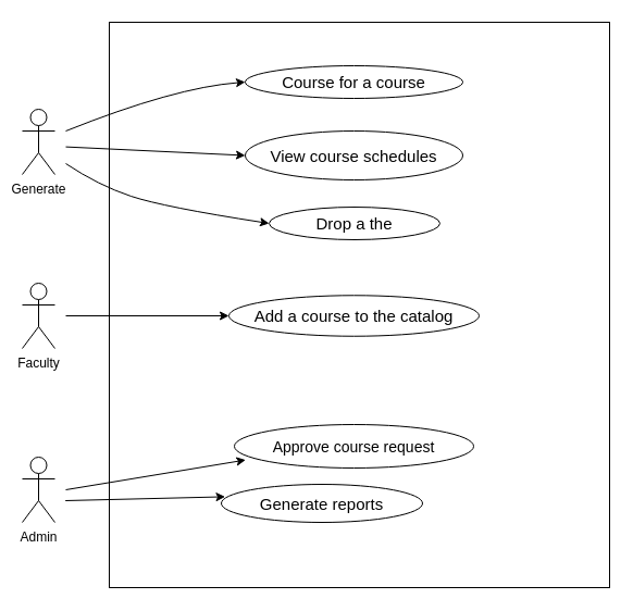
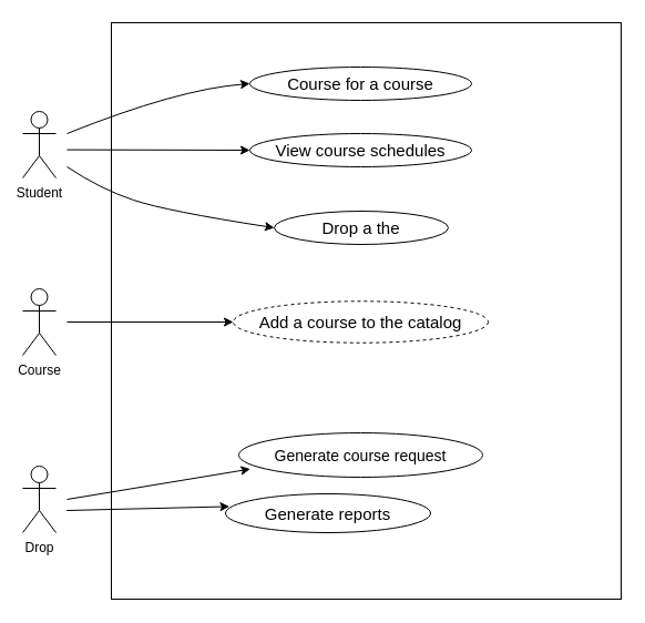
  <mxCell id="0" />
  <mxCell id="1" parent="0" />
- <mxCell id="2" value="Generate" style="shape=umlActor;verticalLabelPosition=bottom;verticalAlign=top;html=1;outlineConnect=0;" vertex="1" parent="1"><mxGeometry x="20" y="100" width="30" height="60" as="geometry" /></mxCell>
- <mxCell id="3" value="Faculty" style="shape=umlActor;verticalLabelPosition=bottom;verticalAlign=top;html=1;outlineConnect=0;" vertex="1" parent="1"><mxGeometry x="20" y="260" width="30" height="60" as="geometry" /></mxCell>
- <mxCell id="4" value="Admin" style="shape=umlActor;verticalLabelPosition=bottom;verticalAlign=top;html=1;outlineConnect=0;" vertex="1" parent="1"><mxGeometry x="20" y="420" width="30" height="60" as="geometry" /></mxCell>
+ <mxCell id="2" value="Student" style="shape=umlActor;verticalLabelPosition=bottom;verticalAlign=top;html=1;outlineConnect=0;" vertex="1" parent="1"><mxGeometry x="20" y="100" width="30" height="60" as="geometry" /></mxCell>
+ <mxCell id="3" value="Course" style="shape=umlActor;verticalLabelPosition=bottom;verticalAlign=top;html=1;outlineConnect=0;" vertex="1" parent="1"><mxGeometry x="20" y="260" width="30" height="60" as="geometry" /></mxCell>
+ <mxCell id="4" value="Drop" style="shape=umlActor;verticalLabelPosition=bottom;verticalAlign=top;html=1;outlineConnect=0;" vertex="1" parent="1"><mxGeometry x="20" y="420" width="30" height="60" as="geometry" /></mxCell>
  <mxCell id="5" value="" style="rounded=0;whiteSpace=wrap;html=1;" vertex="1" parent="1"><mxGeometry x="100" y="20" width="460" height="520" as="geometry" /></mxCell>
  <mxCell id="6" value="&lt;font style=&quot;font-size: 15px;&quot;&gt;Course for a course&lt;/font&gt;" style="ellipse;whiteSpace=wrap;html=1;fontSize=16;" vertex="1" parent="1"><mxGeometry x="225" y="60" width="200" height="30" as="geometry" /></mxCell>
- <mxCell id="7" value="&lt;font style=&quot;font-size: 15px;&quot;&gt;View course schedules&lt;/font&gt;" style="ellipse;whiteSpace=wrap;html=1;fontSize=16;" vertex="1" parent="1"><mxGeometry x="225" y="120" width="200" height="45" as="geometry" /></mxCell>
+ <mxCell id="7" value="&lt;font style=&quot;font-size: 15px;&quot;&gt;View course schedules&lt;/font&gt;" style="ellipse;whiteSpace=wrap;html=1;fontSize=16;" vertex="1" parent="1"><mxGeometry x="225" y="120" width="200" height="30" as="geometry" /></mxCell>
  <mxCell id="8" value="&lt;font style=&quot;font-size: 15px;&quot;&gt;Drop a the&lt;/font&gt;" style="ellipse;whiteSpace=wrap;html=1;fontSize=16;" vertex="1" parent="1"><mxGeometry x="247" y="190" width="157" height="30" as="geometry" /></mxCell>
- <mxCell id="9" value="&lt;font style=&quot;font-size: 15px;&quot;&gt;Add a course to the catalog&lt;/font&gt;" style="ellipse;whiteSpace=wrap;html=1;fontSize=16;" vertex="1" parent="1"><mxGeometry x="210" y="271.25" width="230" height="37.5" as="geometry" /></mxCell>
- <mxCell id="10" value="&lt;font style=&quot;font-size: 14px;&quot;&gt;Approve course request&lt;/font&gt;" style="ellipse;whiteSpace=wrap;html=1;fontSize=16;" vertex="1" parent="1"><mxGeometry x="215" y="390" width="220" height="40" as="geometry" /></mxCell>
+ <mxCell id="9" value="&lt;font style=&quot;font-size: 15px;&quot;&gt;Add a course to the catalog&lt;/font&gt;" style="ellipse;whiteSpace=wrap;html=1;fontSize=16;dashed=1;" vertex="1" parent="1"><mxGeometry x="210" y="271.25" width="230" height="37.5" as="geometry" /></mxCell>
+ <mxCell id="10" value="&lt;font style=&quot;font-size: 14px;&quot;&gt;Generate course request&lt;/font&gt;" style="ellipse;whiteSpace=wrap;html=1;fontSize=16;" vertex="1" parent="1"><mxGeometry x="215" y="390" width="220" height="40" as="geometry" /></mxCell>
  <mxCell id="11" value="&lt;font style=&quot;font-size: 15px;&quot;&gt;Generate reports&lt;/font&gt;" style="ellipse;whiteSpace=wrap;html=1;fontSize=16;" vertex="1" parent="1"><mxGeometry x="203" y="445" width="185" height="35" as="geometry" /></mxCell>
  <mxCell id="12" value="" style="endArrow=classic;html=1;fontSize=15;entryX=0.047;entryY=0.815;entryDx=0;entryDy=0;entryPerimeter=0;" edge="1" parent="1" target="10"><mxGeometry width="50" height="50" relative="1" as="geometry"><mxPoint x="60" y="450" as="sourcePoint" /><mxPoint x="110" y="400" as="targetPoint" /></mxGeometry></mxCell>
  <mxCell id="13" value="" style="endArrow=classic;html=1;fontSize=15;entryX=0.019;entryY=0.326;entryDx=0;entryDy=0;entryPerimeter=0;" edge="1" parent="1" target="11"><mxGeometry width="50" height="50" relative="1" as="geometry"><mxPoint x="59.66" y="460" as="sourcePoint" /><mxPoint x="225" y="432.6" as="targetPoint" /></mxGeometry></mxCell>
  <mxCell id="14" value="" style="endArrow=classic;html=1;fontSize=15;entryX=0;entryY=0.5;entryDx=0;entryDy=0;" edge="1" parent="1" target="9"><mxGeometry width="50" height="50" relative="1" as="geometry"><mxPoint x="60" y="290" as="sourcePoint" /><mxPoint x="236.855" y="301.41" as="targetPoint" /></mxGeometry></mxCell>
  <mxCell id="15" value="" style="endArrow=classic;html=1;fontSize=15;entryX=0;entryY=0.5;entryDx=0;entryDy=0;" edge="1" parent="1" target="7"><mxGeometry width="50" height="50" relative="1" as="geometry"><mxPoint x="60" y="134.6" as="sourcePoint" /><mxPoint x="210" y="134.6" as="targetPoint" /></mxGeometry></mxCell>
  <mxCell id="16" value="" style="curved=1;endArrow=classic;html=1;fontSize=15;entryX=0;entryY=0.5;entryDx=0;entryDy=0;" edge="1" parent="1" target="6"><mxGeometry width="50" height="50" relative="1" as="geometry"><mxPoint x="60" y="120" as="sourcePoint" /><mxPoint x="110" y="70" as="targetPoint" /><Array as="points"><mxPoint x="160" y="80" /></Array></mxGeometry></mxCell>
  <mxCell id="17" value="" style="curved=1;endArrow=classic;html=1;fontSize=15;entryX=0;entryY=0.5;entryDx=0;entryDy=0;" edge="1" parent="1" target="8"><mxGeometry width="50" height="50" relative="1" as="geometry"><mxPoint x="60" y="150" as="sourcePoint" /><mxPoint x="225" y="105" as="targetPoint" /><Array as="points"><mxPoint x="90" y="170" /><mxPoint x="150" y="190" /></Array></mxGeometry></mxCell>
